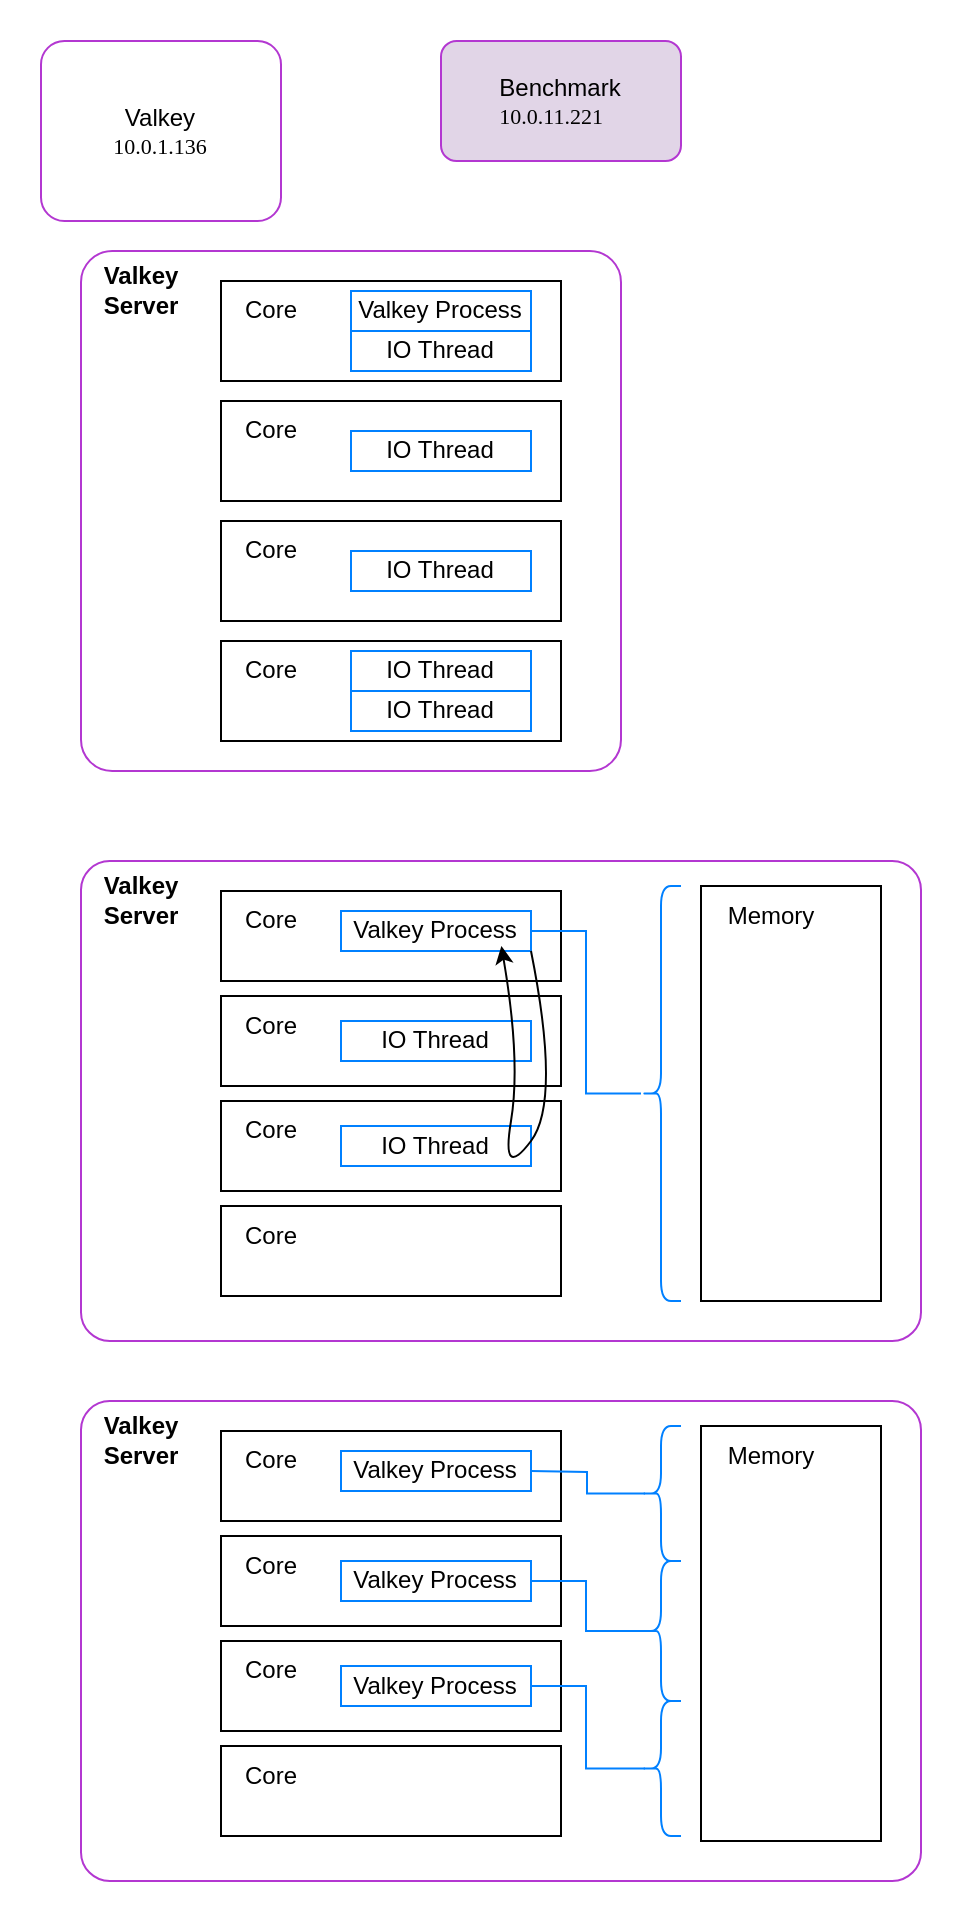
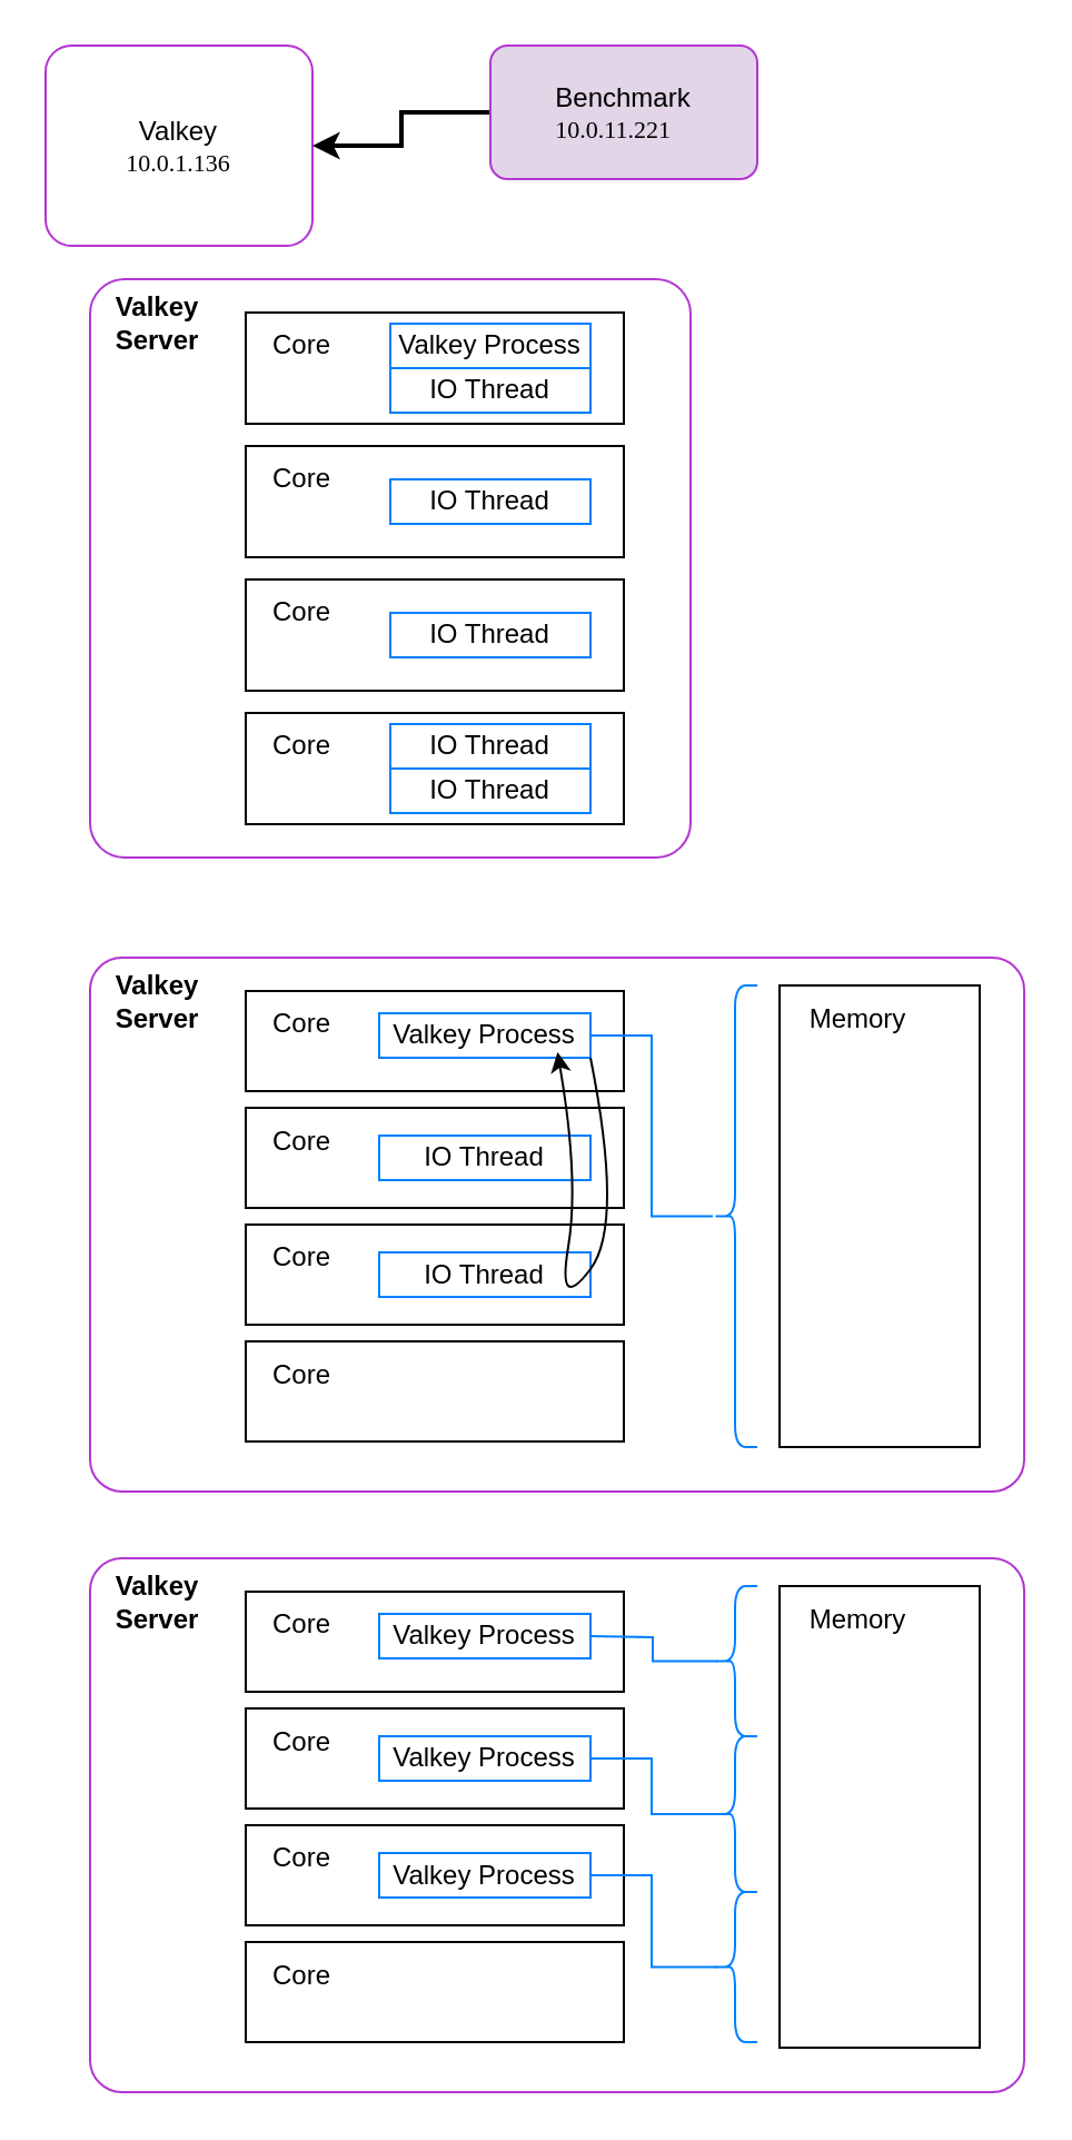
  <mxCell id="0" />
  <mxCell id="1" parent="0" />
  <mxCell id="2" value="&lt;div&gt;Valkey&lt;div&gt;&lt;p style=&quot;margin: 0px; font-variant-numeric: normal; font-variant-east-asian: normal; font-variant-alternates: normal; font-size-adjust: none; font-kerning: auto; font-optical-sizing: auto; font-feature-settings: normal; font-variation-settings: normal; font-variant-position: normal; font-stretch: normal; font-size: 11px; line-height: normal; font-family: Menlo; text-align: start;&quot; class=&quot;p1&quot;&gt;&lt;span style=&quot;font-variant-ligatures: no-common-ligatures;&quot; class=&quot;s1&quot;&gt;10.0.1.136&lt;/span&gt;&lt;/p&gt;&lt;/div&gt;&lt;/div&gt;" style="rounded=1;whiteSpace=wrap;html=1;arcSize=13;strokeColor=#b337d1;" vertex="1" parent="1"><mxGeometry x="20" y="20" width="120" height="90" as="geometry" /></mxCell>
+ <mxCell id="3" style="edgeStyle=orthogonalEdgeStyle;rounded=0;orthogonalLoop=1;jettySize=auto;html=1;exitX=0;exitY=0.5;exitDx=0;exitDy=0;entryX=1;entryY=0.5;entryDx=0;entryDy=0;strokeWidth=2;" edge="1" parent="1" source="4" target="2"><mxGeometry relative="1" as="geometry" /></mxCell>
  <mxCell id="4" value="&lt;div&gt;&lt;div&gt;Benchmark&lt;/div&gt;&lt;/div&gt;&lt;div&gt;&lt;p style=&quot;margin: 0px; font-variant-numeric: normal; font-variant-east-asian: normal; font-variant-alternates: normal; font-size-adjust: none; font-kerning: auto; font-optical-sizing: auto; font-feature-settings: normal; font-variation-settings: normal; font-variant-position: normal; font-stretch: normal; font-size: 11px; line-height: normal; font-family: Menlo; text-align: start;&quot; class=&quot;p1&quot;&gt;&lt;span style=&quot;font-variant-ligatures: no-common-ligatures;&quot; class=&quot;s1&quot;&gt;10.0.11.221&lt;/span&gt;&lt;/p&gt;&lt;/div&gt;" style="rounded=1;whiteSpace=wrap;html=1;arcSize=13;strokeColor=#b337d1;fillColor=#e1d5e7;" vertex="1" parent="1"><mxGeometry x="220" y="20" width="120" height="60" as="geometry" /></mxCell>
  <mxCell id="5" value="&lt;div&gt;&lt;p style=&quot;margin: 0px; font-variant-numeric: normal; font-variant-east-asian: normal; font-variant-alternates: normal; font-size-adjust: none; font-kerning: auto; font-optical-sizing: auto; font-feature-settings: normal; font-variation-settings: normal; font-variant-position: normal; font-stretch: normal; font-size: 11px; line-height: normal; font-family: Menlo; text-align: start;&quot; class=&quot;p1&quot;&gt;&lt;br&gt;&lt;/p&gt;&lt;/div&gt;" style="rounded=1;whiteSpace=wrap;html=1;arcSize=6;strokeColor=#b337d1;" vertex="1" parent="1"><mxGeometry x="40" y="125" width="270" height="260" as="geometry" /></mxCell>
  <mxCell id="6" value="&lt;b&gt;Valkey&lt;br&gt;Server&lt;/b&gt;" style="text;html=1;align=center;verticalAlign=middle;resizable=0;points=[];autosize=1;strokeColor=none;fillColor=none;" vertex="1" parent="1"><mxGeometry x="40" y="125" width="60" height="40" as="geometry" /></mxCell>
  <mxCell id="7" value="" style="rounded=0;whiteSpace=wrap;html=1;" vertex="1" parent="1"><mxGeometry x="110" y="140" width="170" height="50" as="geometry" /></mxCell>
  <mxCell id="8" value="Core" style="text;html=1;align=center;verticalAlign=middle;resizable=0;points=[];autosize=1;strokeColor=none;fillColor=none;" vertex="1" parent="1"><mxGeometry x="110" y="140" width="50" height="30" as="geometry" /></mxCell>
  <mxCell id="9" value="" style="rounded=0;whiteSpace=wrap;html=1;" vertex="1" parent="1"><mxGeometry x="110" y="200" width="170" height="50" as="geometry" /></mxCell>
  <mxCell id="10" value="Core" style="text;html=1;align=center;verticalAlign=middle;resizable=0;points=[];autosize=1;strokeColor=none;fillColor=none;" vertex="1" parent="1"><mxGeometry x="110" y="200" width="50" height="30" as="geometry" /></mxCell>
  <mxCell id="11" value="" style="rounded=0;whiteSpace=wrap;html=1;" vertex="1" parent="1"><mxGeometry x="110" y="260" width="170" height="50" as="geometry" /></mxCell>
  <mxCell id="12" value="Core" style="text;html=1;align=center;verticalAlign=middle;resizable=0;points=[];autosize=1;strokeColor=none;fillColor=none;" vertex="1" parent="1"><mxGeometry x="110" y="260" width="50" height="30" as="geometry" /></mxCell>
  <mxCell id="13" value="" style="rounded=0;whiteSpace=wrap;html=1;" vertex="1" parent="1"><mxGeometry x="110" y="320" width="170" height="50" as="geometry" /></mxCell>
  <mxCell id="14" value="Core" style="text;html=1;align=center;verticalAlign=middle;resizable=0;points=[];autosize=1;strokeColor=none;fillColor=none;" vertex="1" parent="1"><mxGeometry x="110" y="320" width="50" height="30" as="geometry" /></mxCell>
  <mxCell id="15" value="Valkey Process" style="rounded=0;whiteSpace=wrap;html=1;strokeColor=#0080FF;" vertex="1" parent="1"><mxGeometry x="175" y="145" width="90" height="20" as="geometry" /></mxCell>
  <mxCell id="16" value="IO Thread" style="rounded=0;whiteSpace=wrap;html=1;strokeColor=#0080FF;" vertex="1" parent="1"><mxGeometry x="175" y="165" width="90" height="20" as="geometry" /></mxCell>
  <mxCell id="17" value="IO Thread" style="rounded=0;whiteSpace=wrap;html=1;strokeColor=#0080FF;" vertex="1" parent="1"><mxGeometry x="175" y="215" width="90" height="20" as="geometry" /></mxCell>
  <mxCell id="18" value="IO Thread" style="rounded=0;whiteSpace=wrap;html=1;strokeColor=#0080FF;" vertex="1" parent="1"><mxGeometry x="175" y="275" width="90" height="20" as="geometry" /></mxCell>
  <mxCell id="19" value="IO Thread" style="rounded=0;whiteSpace=wrap;html=1;strokeColor=#0080FF;" vertex="1" parent="1"><mxGeometry x="175" y="345" width="90" height="20" as="geometry" /></mxCell>
  <mxCell id="20" value="IO Thread" style="rounded=0;whiteSpace=wrap;html=1;strokeColor=#0080FF;" vertex="1" parent="1"><mxGeometry x="175" y="325" width="90" height="20" as="geometry" /></mxCell>
  <mxCell id="21" value="&lt;div&gt;&lt;p style=&quot;margin: 0px; font-variant-numeric: normal; font-variant-east-asian: normal; font-variant-alternates: normal; font-size-adjust: none; font-kerning: auto; font-optical-sizing: auto; font-feature-settings: normal; font-variation-settings: normal; font-variant-position: normal; font-stretch: normal; font-size: 11px; line-height: normal; font-family: Menlo; text-align: start;&quot; class=&quot;p1&quot;&gt;&lt;br&gt;&lt;/p&gt;&lt;/div&gt;" style="rounded=1;whiteSpace=wrap;html=1;arcSize=6;strokeColor=#b337d1;" vertex="1" parent="1"><mxGeometry x="40" y="430" width="420" height="240" as="geometry" /></mxCell>
  <mxCell id="22" value="&lt;b&gt;Valkey&lt;br&gt;Server&lt;/b&gt;" style="text;html=1;align=center;verticalAlign=middle;resizable=0;points=[];autosize=1;strokeColor=none;fillColor=none;" vertex="1" parent="1"><mxGeometry x="40" y="430" width="60" height="40" as="geometry" /></mxCell>
  <mxCell id="23" value="" style="rounded=0;whiteSpace=wrap;html=1;" vertex="1" parent="1"><mxGeometry x="110" y="445" width="170" height="45" as="geometry" /></mxCell>
  <mxCell id="24" value="Core" style="text;html=1;align=center;verticalAlign=middle;resizable=0;points=[];autosize=1;strokeColor=none;fillColor=none;" vertex="1" parent="1"><mxGeometry x="110" y="445" width="50" height="30" as="geometry" /></mxCell>
  <mxCell id="25" value="" style="rounded=0;whiteSpace=wrap;html=1;" vertex="1" parent="1"><mxGeometry x="110" y="497.5" width="170" height="45" as="geometry" /></mxCell>
  <mxCell id="26" value="Core" style="text;html=1;align=center;verticalAlign=middle;resizable=0;points=[];autosize=1;strokeColor=none;fillColor=none;" vertex="1" parent="1"><mxGeometry x="110" y="497.5" width="50" height="30" as="geometry" /></mxCell>
  <mxCell id="27" value="" style="rounded=0;whiteSpace=wrap;html=1;" vertex="1" parent="1"><mxGeometry x="110" y="550" width="170" height="45" as="geometry" /></mxCell>
  <mxCell id="28" value="Core" style="text;html=1;align=center;verticalAlign=middle;resizable=0;points=[];autosize=1;strokeColor=none;fillColor=none;" vertex="1" parent="1"><mxGeometry x="110" y="550" width="50" height="30" as="geometry" /></mxCell>
  <mxCell id="29" value="" style="rounded=0;whiteSpace=wrap;html=1;" vertex="1" parent="1"><mxGeometry x="110" y="602.5" width="170" height="45" as="geometry" /></mxCell>
  <mxCell id="30" value="Core" style="text;html=1;align=center;verticalAlign=middle;resizable=0;points=[];autosize=1;strokeColor=none;fillColor=none;" vertex="1" parent="1"><mxGeometry x="110" y="602.5" width="50" height="30" as="geometry" /></mxCell>
  <mxCell id="31" value="Valkey Process" style="rounded=0;whiteSpace=wrap;html=1;strokeColor=#0080FF;" vertex="1" parent="1"><mxGeometry x="170" y="455" width="95" height="20" as="geometry" /></mxCell>
  <mxCell id="32" value="IO Thread" style="rounded=0;whiteSpace=wrap;html=1;strokeColor=#0080FF;" vertex="1" parent="1"><mxGeometry x="170" y="510" width="95" height="20" as="geometry" /></mxCell>
  <mxCell id="33" value="IO Thread" style="rounded=0;whiteSpace=wrap;html=1;strokeColor=#0080FF;" vertex="1" parent="1"><mxGeometry x="170" y="562.5" width="95" height="20" as="geometry" /></mxCell>
  <mxCell id="34" value="" style="rounded=0;whiteSpace=wrap;html=1;" vertex="1" parent="1"><mxGeometry x="350" y="442.5" width="90" height="207.5" as="geometry" /></mxCell>
  <mxCell id="35" value="Memory" style="text;html=1;align=center;verticalAlign=middle;resizable=0;points=[];autosize=1;strokeColor=none;fillColor=none;" vertex="1" parent="1"><mxGeometry x="350" y="442.5" width="70" height="30" as="geometry" /></mxCell>
  <mxCell id="36" style="edgeStyle=orthogonalEdgeStyle;rounded=0;orthogonalLoop=1;jettySize=auto;html=1;entryX=1;entryY=0.5;entryDx=0;entryDy=0;endArrow=none;endFill=0;strokeColor=#0080FF;" edge="1" parent="1" source="37" target="31"><mxGeometry relative="1" as="geometry" /></mxCell>
  <mxCell id="37" value="" style="shape=curlyBracket;whiteSpace=wrap;html=1;rounded=1;labelPosition=left;verticalLabelPosition=middle;align=right;verticalAlign=middle;strokeColor=#0080FF;" vertex="1" parent="1"><mxGeometry x="320" y="442.5" width="20" height="207.5" as="geometry" /></mxCell>
  <mxCell id="38" value="" style="curved=1;endArrow=classic;html=1;rounded=0;exitX=1;exitY=1;exitDx=0;exitDy=0;entryX=0.844;entryY=0.875;entryDx=0;entryDy=0;entryPerimeter=0;" edge="1" parent="1" source="31" target="31"><mxGeometry width="50" height="50" relative="1" as="geometry"><mxPoint x="100" y="560" as="sourcePoint" /><mxPoint x="150" y="510" as="targetPoint" /><Array as="points"><mxPoint x="280" y="550" /><mxPoint x="250" y="590" /><mxPoint x="260" y="530" /></Array></mxGeometry></mxCell>
  <mxCell id="39" value="&lt;div&gt;&lt;p style=&quot;margin: 0px; font-variant-numeric: normal; font-variant-east-asian: normal; font-variant-alternates: normal; font-size-adjust: none; font-kerning: auto; font-optical-sizing: auto; font-feature-settings: normal; font-variation-settings: normal; font-variant-position: normal; font-stretch: normal; font-size: 11px; line-height: normal; font-family: Menlo; text-align: start;&quot; class=&quot;p1&quot;&gt;&lt;br&gt;&lt;/p&gt;&lt;/div&gt;" style="rounded=1;whiteSpace=wrap;html=1;arcSize=6;strokeColor=#b337d1;" vertex="1" parent="1"><mxGeometry x="40" y="700" width="420" height="240" as="geometry" /></mxCell>
  <mxCell id="40" value="&lt;b&gt;Valkey&lt;br&gt;Server&lt;/b&gt;" style="text;html=1;align=center;verticalAlign=middle;resizable=0;points=[];autosize=1;strokeColor=none;fillColor=none;" vertex="1" parent="1"><mxGeometry x="40" y="700" width="60" height="40" as="geometry" /></mxCell>
  <mxCell id="41" value="" style="rounded=0;whiteSpace=wrap;html=1;" vertex="1" parent="1"><mxGeometry x="110" y="715" width="170" height="45" as="geometry" /></mxCell>
  <mxCell id="42" value="Core" style="text;html=1;align=center;verticalAlign=middle;resizable=0;points=[];autosize=1;strokeColor=none;fillColor=none;" vertex="1" parent="1"><mxGeometry x="110" y="715" width="50" height="30" as="geometry" /></mxCell>
  <mxCell id="43" value="" style="rounded=0;whiteSpace=wrap;html=1;" vertex="1" parent="1"><mxGeometry x="110" y="767.5" width="170" height="45" as="geometry" /></mxCell>
  <mxCell id="44" value="Core" style="text;html=1;align=center;verticalAlign=middle;resizable=0;points=[];autosize=1;strokeColor=none;fillColor=none;" vertex="1" parent="1"><mxGeometry x="110" y="767.5" width="50" height="30" as="geometry" /></mxCell>
  <mxCell id="45" value="" style="rounded=0;whiteSpace=wrap;html=1;" vertex="1" parent="1"><mxGeometry x="110" y="820" width="170" height="45" as="geometry" /></mxCell>
  <mxCell id="46" value="Core" style="text;html=1;align=center;verticalAlign=middle;resizable=0;points=[];autosize=1;strokeColor=none;fillColor=none;" vertex="1" parent="1"><mxGeometry x="110" y="820" width="50" height="30" as="geometry" /></mxCell>
  <mxCell id="47" value="" style="rounded=0;whiteSpace=wrap;html=1;" vertex="1" parent="1"><mxGeometry x="110" y="872.5" width="170" height="45" as="geometry" /></mxCell>
  <mxCell id="48" value="Core" style="text;html=1;align=center;verticalAlign=middle;resizable=0;points=[];autosize=1;strokeColor=none;fillColor=none;" vertex="1" parent="1"><mxGeometry x="110" y="872.5" width="50" height="30" as="geometry" /></mxCell>
  <mxCell id="49" value="" style="rounded=0;whiteSpace=wrap;html=1;" vertex="1" parent="1"><mxGeometry x="350" y="712.5" width="90" height="207.5" as="geometry" /></mxCell>
  <mxCell id="50" value="Memory" style="text;html=1;align=center;verticalAlign=middle;resizable=0;points=[];autosize=1;strokeColor=none;fillColor=none;" vertex="1" parent="1"><mxGeometry x="350" y="712.5" width="70" height="30" as="geometry" /></mxCell>
  <mxCell id="51" style="edgeStyle=orthogonalEdgeStyle;rounded=0;orthogonalLoop=1;jettySize=auto;html=1;entryX=1;entryY=0.5;entryDx=0;entryDy=0;endArrow=none;endFill=0;strokeColor=#0080FF;exitX=0.1;exitY=0.5;exitDx=0;exitDy=0;exitPerimeter=0;" edge="1" parent="1" source="52"><mxGeometry relative="1" as="geometry"><mxPoint x="265" y="735" as="targetPoint" /></mxGeometry></mxCell>
  <mxCell id="52" value="" style="shape=curlyBracket;whiteSpace=wrap;html=1;rounded=1;labelPosition=left;verticalLabelPosition=middle;align=right;verticalAlign=middle;strokeColor=#0080FF;" vertex="1" parent="1"><mxGeometry x="320" y="712.5" width="20" height="67.5" as="geometry" /></mxCell>
  <mxCell id="53" value="Valkey Process" style="rounded=0;whiteSpace=wrap;html=1;strokeColor=#0080FF;" vertex="1" parent="1"><mxGeometry x="170" y="725" width="95" height="20" as="geometry" /></mxCell>
  <mxCell id="54" value="Valkey Process" style="rounded=0;whiteSpace=wrap;html=1;strokeColor=#0080FF;" vertex="1" parent="1"><mxGeometry x="170" y="832.5" width="95" height="20" as="geometry" /></mxCell>
  <mxCell id="55" value="Valkey Process" style="rounded=0;whiteSpace=wrap;html=1;strokeColor=#0080FF;" vertex="1" parent="1"><mxGeometry x="170" y="780" width="95" height="20" as="geometry" /></mxCell>
  <mxCell id="56" value="" style="shape=curlyBracket;whiteSpace=wrap;html=1;rounded=1;labelPosition=left;verticalLabelPosition=middle;align=right;verticalAlign=middle;strokeColor=#0080FF;" vertex="1" parent="1"><mxGeometry x="320" y="780" width="20" height="70" as="geometry" /></mxCell>
  <mxCell id="57" value="" style="shape=curlyBracket;whiteSpace=wrap;html=1;rounded=1;labelPosition=left;verticalLabelPosition=middle;align=right;verticalAlign=middle;strokeColor=#0080FF;" vertex="1" parent="1"><mxGeometry x="320" y="850" width="20" height="67.5" as="geometry" /></mxCell>
  <mxCell id="58" style="edgeStyle=orthogonalEdgeStyle;rounded=0;orthogonalLoop=1;jettySize=auto;html=1;exitX=1;exitY=0.5;exitDx=0;exitDy=0;entryX=0.1;entryY=0.5;entryDx=0;entryDy=0;entryPerimeter=0;startArrow=none;startFill=0;strokeColor=#0080FF;endArrow=none;endFill=0;" edge="1" parent="1" source="55" target="56"><mxGeometry relative="1" as="geometry" /></mxCell>
  <mxCell id="59" style="edgeStyle=orthogonalEdgeStyle;rounded=0;orthogonalLoop=1;jettySize=auto;html=1;exitX=1;exitY=0.5;exitDx=0;exitDy=0;entryX=0.1;entryY=0.5;entryDx=0;entryDy=0;entryPerimeter=0;strokeColor=#0080FF;endArrow=none;endFill=0;" edge="1" parent="1" source="54" target="57"><mxGeometry relative="1" as="geometry" /></mxCell>
